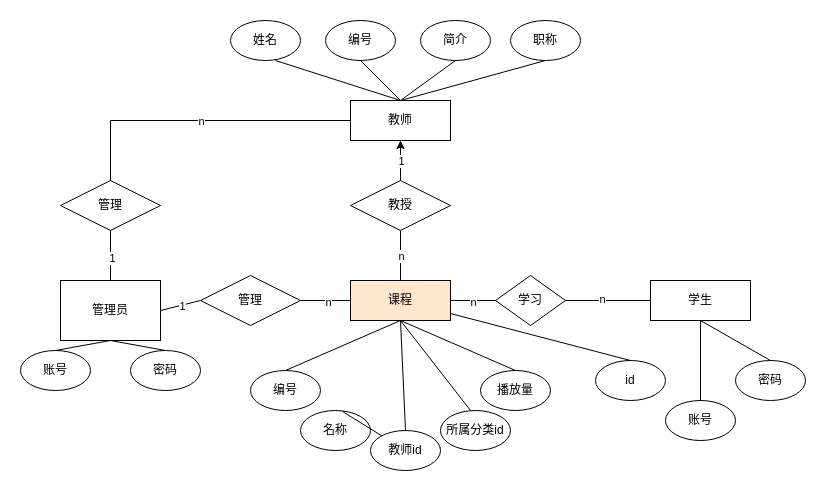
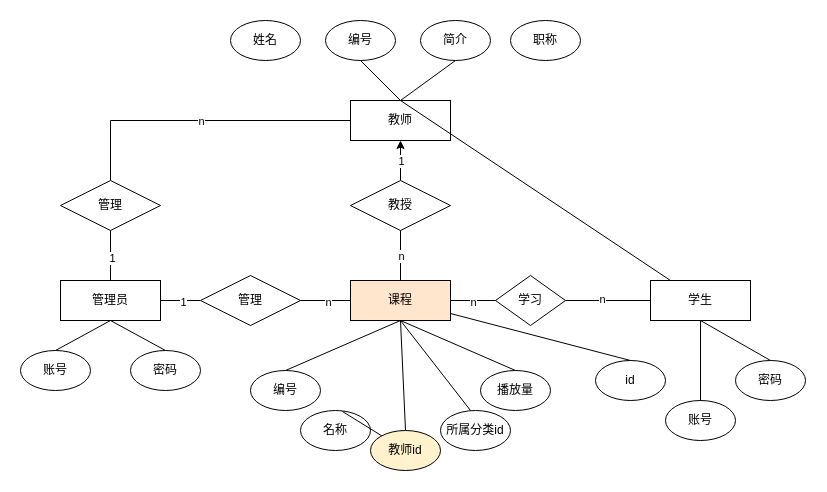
  <mxCell id="0" />
  <mxCell id="1" parent="0" />
  <mxCell id="2" value="课程" style="rounded=0;whiteSpace=wrap;html=1;fillColor=#ffe6cc;" parent="1" vertex="1"><mxGeometry x="350" y="280" width="100" height="40" as="geometry" /></mxCell>
  <mxCell id="3" value="教师" style="rounded=0;whiteSpace=wrap;html=1;" parent="1" vertex="1"><mxGeometry x="350" y="100" width="100" height="40" as="geometry" /></mxCell>
  <mxCell id="4" value="学生" style="rounded=0;whiteSpace=wrap;html=1;" parent="1" vertex="1"><mxGeometry x="650" y="280" width="100" height="40" as="geometry" /></mxCell>
- <mxCell id="5" value="管理员" style="rounded=0;whiteSpace=wrap;html=1;" parent="1" vertex="1"><mxGeometry x="60" y="280" width="100" height="60" as="geometry" /></mxCell>
+ <mxCell id="5" value="管理员" style="rounded=0;whiteSpace=wrap;html=1;" parent="1" vertex="1"><mxGeometry x="60" y="280" width="100" height="40" as="geometry" /></mxCell>
  <mxCell id="6" value="姓名" style="ellipse;whiteSpace=wrap;html=1;" parent="1" vertex="1"><mxGeometry x="230" y="20" width="70" height="40" as="geometry" /></mxCell>
  <mxCell id="7" value="编号" style="ellipse;whiteSpace=wrap;html=1;" parent="1" vertex="1"><mxGeometry x="325" y="20" width="70" height="40" as="geometry" /></mxCell>
  <mxCell id="8" value="简介" style="ellipse;whiteSpace=wrap;html=1;" parent="1" vertex="1"><mxGeometry x="420" y="20" width="70" height="40" as="geometry" /></mxCell>
  <mxCell id="9" value="职称" style="ellipse;whiteSpace=wrap;html=1;" parent="1" vertex="1"><mxGeometry x="510" y="20" width="70" height="40" as="geometry" /></mxCell>
- <mxCell id="10" value="" style="endArrow=none;html=1;rounded=0;entryX=0.643;entryY=1;entryDx=0;entryDy=0;entryPerimeter=0;exitX=0.5;exitY=0;exitDx=0;exitDy=0;" parent="1" source="3" target="6" edge="1"><mxGeometry width="50" height="50" relative="1" as="geometry"><mxPoint x="375" y="100" as="sourcePoint" /><mxPoint x="420" y="250" as="targetPoint" /></mxGeometry></mxCell>
  <mxCell id="11" value="" style="endArrow=none;html=1;rounded=0;entryX=0.5;entryY=1;entryDx=0;entryDy=0;exitX=0.5;exitY=0;exitDx=0;exitDy=0;" parent="1" source="3" target="7" edge="1"><mxGeometry width="50" height="50" relative="1" as="geometry"><mxPoint x="385" y="110" as="sourcePoint" /><mxPoint x="285" y="70" as="targetPoint" /></mxGeometry></mxCell>
  <mxCell id="12" value="" style="endArrow=none;html=1;rounded=0;entryX=0.5;entryY=1;entryDx=0;entryDy=0;" parent="1" target="8" edge="1"><mxGeometry width="50" height="50" relative="1" as="geometry"><mxPoint x="400" y="100" as="sourcePoint" /><mxPoint x="295" y="80" as="targetPoint" /></mxGeometry></mxCell>
- <mxCell id="13" value="" style="endArrow=none;html=1;rounded=0;entryX=0.5;entryY=1;entryDx=0;entryDy=0;exitX=0.5;exitY=0;exitDx=0;exitDy=0;" parent="1" source="3" target="9" edge="1"><mxGeometry width="50" height="50" relative="1" as="geometry"><mxPoint x="405" y="130" as="sourcePoint" /><mxPoint x="305" y="90" as="targetPoint" /></mxGeometry></mxCell>
+ <mxCell id="13" value="" style="endArrow=none;html=1;rounded=0;exitX=0.5;exitY=0;exitDx=0;exitDy=0;" parent="1" source="3" target="4" edge="1"><mxGeometry width="50" height="50" relative="1" as="geometry"><mxPoint x="405" y="130" as="sourcePoint" /><mxPoint x="305" y="90" as="targetPoint" /></mxGeometry></mxCell>
  <mxCell id="14" value="教授" style="rhombus;whiteSpace=wrap;html=1;" parent="1" vertex="1"><mxGeometry x="350" y="180" width="100" height="50" as="geometry" /></mxCell>
  <mxCell id="15" value="" style="endArrow=classic;html=1;rounded=0;entryX=0.5;entryY=1;entryDx=0;entryDy=0;exitX=0.5;exitY=0;exitDx=0;exitDy=0;" parent="1" source="14" target="3" edge="1"><mxGeometry width="50" height="50" relative="1" as="geometry"><mxPoint x="370" y="300" as="sourcePoint" /><mxPoint x="420" y="250" as="targetPoint" /></mxGeometry></mxCell>
  <mxCell id="16" value="1" style="edgeLabel;html=1;align=center;verticalAlign=middle;resizable=0;points=[];" parent="15" vertex="1" connectable="0"><mxGeometry relative="1" as="geometry"><mxPoint as="offset" /></mxGeometry></mxCell>
  <mxCell id="17" value="" style="endArrow=none;html=1;rounded=0;entryX=0.5;entryY=1;entryDx=0;entryDy=0;exitX=0.5;exitY=0;exitDx=0;exitDy=0;" parent="1" source="2" target="14" edge="1"><mxGeometry width="50" height="50" relative="1" as="geometry"><mxPoint x="410" y="190" as="sourcePoint" /><mxPoint x="410" y="150" as="targetPoint" /></mxGeometry></mxCell>
  <mxCell id="18" value="n" style="edgeLabel;html=1;align=center;verticalAlign=middle;resizable=0;points=[];" parent="17" vertex="1" connectable="0"><mxGeometry relative="1" as="geometry"><mxPoint as="offset" /></mxGeometry></mxCell>
  <mxCell id="19" value="管理" style="rhombus;whiteSpace=wrap;html=1;" parent="1" vertex="1"><mxGeometry x="60" y="180" width="100" height="50" as="geometry" /></mxCell>
  <mxCell id="20" value="账号" style="ellipse;whiteSpace=wrap;html=1;" parent="1" vertex="1"><mxGeometry x="20" y="350" width="70" height="40" as="geometry" /></mxCell>
  <mxCell id="21" value="密码" style="ellipse;whiteSpace=wrap;html=1;" parent="1" vertex="1"><mxGeometry x="130" y="350" width="70" height="40" as="geometry" /></mxCell>
  <mxCell id="22" value="" style="endArrow=none;html=1;rounded=0;entryX=0.5;entryY=1;entryDx=0;entryDy=0;exitX=0.5;exitY=0;exitDx=0;exitDy=0;" parent="1" source="20" target="5" edge="1"><mxGeometry width="50" height="50" relative="1" as="geometry"><mxPoint x="370" y="300" as="sourcePoint" /><mxPoint x="420" y="250" as="targetPoint" /></mxGeometry></mxCell>
  <mxCell id="23" value="" style="endArrow=none;html=1;rounded=0;entryX=0.5;entryY=1;entryDx=0;entryDy=0;exitX=0.5;exitY=0;exitDx=0;exitDy=0;" parent="1" source="21" target="5" edge="1"><mxGeometry width="50" height="50" relative="1" as="geometry"><mxPoint x="65" y="360" as="sourcePoint" /><mxPoint x="120" y="330" as="targetPoint" /></mxGeometry></mxCell>
  <mxCell id="24" value="" style="endArrow=none;html=1;rounded=0;entryX=0.5;entryY=1;entryDx=0;entryDy=0;exitX=0.5;exitY=0;exitDx=0;exitDy=0;" parent="1" source="5" target="19" edge="1"><mxGeometry width="50" height="50" relative="1" as="geometry"><mxPoint x="370" y="300" as="sourcePoint" /><mxPoint x="420" y="250" as="targetPoint" /></mxGeometry></mxCell>
  <mxCell id="25" value="1" style="edgeLabel;html=1;align=center;verticalAlign=middle;resizable=0;points=[];" parent="24" vertex="1" connectable="0"><mxGeometry x="-0.08" y="-1" relative="1" as="geometry"><mxPoint as="offset" /></mxGeometry></mxCell>
  <mxCell id="26" value="" style="endArrow=none;html=1;rounded=0;entryX=0;entryY=0.5;entryDx=0;entryDy=0;exitX=0.5;exitY=0;exitDx=0;exitDy=0;" parent="1" source="19" target="3" edge="1"><mxGeometry width="50" height="50" relative="1" as="geometry"><mxPoint x="410" y="290" as="sourcePoint" /><mxPoint x="410" y="240" as="targetPoint" /><Array as="points"><mxPoint x="110" y="120" /></Array></mxGeometry></mxCell>
  <mxCell id="27" value="n" style="edgeLabel;html=1;align=center;verticalAlign=middle;resizable=0;points=[];" parent="26" vertex="1" connectable="0"><mxGeometry relative="1" as="geometry"><mxPoint as="offset" /></mxGeometry></mxCell>
  <mxCell id="28" value="管理" style="rhombus;whiteSpace=wrap;html=1;" parent="1" vertex="1"><mxGeometry x="200" y="275" width="100" height="50" as="geometry" /></mxCell>
  <mxCell id="29" value="" style="endArrow=none;html=1;rounded=0;entryX=1;entryY=0.5;entryDx=0;entryDy=0;exitX=0;exitY=0.5;exitDx=0;exitDy=0;" parent="1" source="28" target="5" edge="1"><mxGeometry width="50" height="50" relative="1" as="geometry"><mxPoint x="370" y="300" as="sourcePoint" /><mxPoint x="420" y="250" as="targetPoint" /></mxGeometry></mxCell>
  <mxCell id="30" value="1" style="edgeLabel;html=1;align=center;verticalAlign=middle;resizable=0;points=[];" parent="29" vertex="1" connectable="0"><mxGeometry x="-0.1" y="1" relative="1" as="geometry"><mxPoint as="offset" /></mxGeometry></mxCell>
  <mxCell id="31" value="" style="endArrow=none;html=1;rounded=0;entryX=1;entryY=0.5;entryDx=0;entryDy=0;exitX=0;exitY=0.5;exitDx=0;exitDy=0;" parent="1" source="2" target="28" edge="1"><mxGeometry width="50" height="50" relative="1" as="geometry"><mxPoint x="210" y="310" as="sourcePoint" /><mxPoint x="170" y="310" as="targetPoint" /></mxGeometry></mxCell>
  <mxCell id="32" value="n" style="edgeLabel;html=1;align=center;verticalAlign=middle;resizable=0;points=[];" parent="31" vertex="1" connectable="0"><mxGeometry x="-0.1" y="1" relative="1" as="geometry"><mxPoint as="offset" /></mxGeometry></mxCell>
  <mxCell id="33" value="编号" style="ellipse;whiteSpace=wrap;html=1;" parent="1" vertex="1"><mxGeometry x="250" y="370" width="70" height="40" as="geometry" /></mxCell>
  <mxCell id="34" value="名称" style="ellipse;whiteSpace=wrap;html=1;" parent="1" vertex="1"><mxGeometry x="300" y="410" width="70" height="40" as="geometry" /></mxCell>
- <mxCell id="35" value="教师id" style="ellipse;whiteSpace=wrap;html=1;" parent="1" vertex="1"><mxGeometry x="370" y="430" width="70" height="40" as="geometry" /></mxCell>
+ <mxCell id="35" value="教师id" style="ellipse;whiteSpace=wrap;html=1;fillColor=#fff2cc;" parent="1" vertex="1"><mxGeometry x="370" y="430" width="70" height="40" as="geometry" /></mxCell>
  <mxCell id="36" value="所属分类id" style="ellipse;whiteSpace=wrap;html=1;" parent="1" vertex="1"><mxGeometry x="440" y="410" width="70" height="40" as="geometry" /></mxCell>
  <mxCell id="37" value="播放量" style="ellipse;whiteSpace=wrap;html=1;" parent="1" vertex="1"><mxGeometry x="480" y="370" width="70" height="40" as="geometry" /></mxCell>
  <mxCell id="38" value="" style="endArrow=none;html=1;rounded=0;exitX=0.5;exitY=0;exitDx=0;exitDy=0;entryX=0.5;entryY=1;entryDx=0;entryDy=0;" parent="1" source="33" target="2" edge="1"><mxGeometry width="50" height="50" relative="1" as="geometry"><mxPoint x="370" y="300" as="sourcePoint" /><mxPoint x="420" y="250" as="targetPoint" /></mxGeometry></mxCell>
  <mxCell id="39" value="" style="endArrow=none;html=1;rounded=0;exitX=0.6;exitY=0.025;exitDx=0;exitDy=0;exitPerimeter=0;" parent="1" source="34" target="35" edge="1"><mxGeometry width="50" height="50" relative="1" as="geometry"><mxPoint x="370" y="300" as="sourcePoint" /><mxPoint x="420" y="250" as="targetPoint" /></mxGeometry></mxCell>
  <mxCell id="40" value="" style="endArrow=none;html=1;rounded=0;exitX=0.5;exitY=0;exitDx=0;exitDy=0;entryX=0.5;entryY=1;entryDx=0;entryDy=0;" parent="1" source="35" target="2" edge="1"><mxGeometry width="50" height="50" relative="1" as="geometry"><mxPoint x="370" y="300" as="sourcePoint" /><mxPoint x="420" y="250" as="targetPoint" /></mxGeometry></mxCell>
  <mxCell id="41" value="" style="endArrow=none;html=1;rounded=0;exitX=0.429;exitY=0;exitDx=0;exitDy=0;exitPerimeter=0;entryX=0.5;entryY=1;entryDx=0;entryDy=0;" parent="1" source="36" target="2" edge="1"><mxGeometry width="50" height="50" relative="1" as="geometry"><mxPoint x="370" y="300" as="sourcePoint" /><mxPoint x="420" y="250" as="targetPoint" /></mxGeometry></mxCell>
  <mxCell id="42" value="" style="endArrow=none;html=1;rounded=0;entryX=0.5;entryY=0;entryDx=0;entryDy=0;" parent="1" target="37" edge="1"><mxGeometry width="50" height="50" relative="1" as="geometry"><mxPoint x="400" y="320" as="sourcePoint" /><mxPoint x="502" y="367" as="targetPoint" /></mxGeometry></mxCell>
  <mxCell id="43" value="学习" style="rhombus;whiteSpace=wrap;html=1;" parent="1" vertex="1"><mxGeometry x="495" y="275" width="70" height="50" as="geometry" /></mxCell>
  <mxCell id="44" value="id" style="ellipse;whiteSpace=wrap;html=1;" parent="1" vertex="1"><mxGeometry x="595" y="360" width="70" height="40" as="geometry" /></mxCell>
  <mxCell id="45" value="账号" style="ellipse;whiteSpace=wrap;html=1;" parent="1" vertex="1"><mxGeometry x="665" y="400" width="70" height="40" as="geometry" /></mxCell>
  <mxCell id="46" value="密码" style="ellipse;whiteSpace=wrap;html=1;" parent="1" vertex="1"><mxGeometry x="735" y="360" width="70" height="40" as="geometry" /></mxCell>
  <mxCell id="47" value="" style="endArrow=none;html=1;rounded=0;exitX=0.5;exitY=0;exitDx=0;exitDy=0;" parent="1" source="44" target="2" edge="1"><mxGeometry width="50" height="50" relative="1" as="geometry"><mxPoint x="370" y="310" as="sourcePoint" /><mxPoint x="420" y="260" as="targetPoint" /></mxGeometry></mxCell>
  <mxCell id="48" value="" style="endArrow=none;html=1;rounded=0;entryX=0.5;entryY=1;entryDx=0;entryDy=0;exitX=0.5;exitY=0;exitDx=0;exitDy=0;" parent="1" source="45" target="4" edge="1"><mxGeometry width="50" height="50" relative="1" as="geometry"><mxPoint x="640" y="370" as="sourcePoint" /><mxPoint x="710" y="330" as="targetPoint" /></mxGeometry></mxCell>
  <mxCell id="49" value="" style="endArrow=none;html=1;rounded=0;exitX=0.5;exitY=0;exitDx=0;exitDy=0;" parent="1" source="46" edge="1"><mxGeometry width="50" height="50" relative="1" as="geometry"><mxPoint x="650" y="380" as="sourcePoint" /><mxPoint x="700" y="320" as="targetPoint" /></mxGeometry></mxCell>
  <mxCell id="50" value="" style="endArrow=none;html=1;rounded=0;entryX=0;entryY=0.5;entryDx=0;entryDy=0;" parent="1" target="43" edge="1"><mxGeometry width="50" height="50" relative="1" as="geometry"><mxPoint x="450" y="300" as="sourcePoint" /><mxPoint x="420" y="260" as="targetPoint" /></mxGeometry></mxCell>
  <mxCell id="51" value="n" style="edgeLabel;html=1;align=center;verticalAlign=middle;resizable=0;points=[];" parent="50" vertex="1" connectable="0"><mxGeometry x="-0.022" y="-1" relative="1" as="geometry"><mxPoint as="offset" /></mxGeometry></mxCell>
  <mxCell id="52" value="" style="endArrow=none;html=1;rounded=0;entryX=0;entryY=0.5;entryDx=0;entryDy=0;exitX=1;exitY=0.5;exitDx=0;exitDy=0;" parent="1" source="43" target="4" edge="1"><mxGeometry width="50" height="50" relative="1" as="geometry"><mxPoint x="660" y="390" as="sourcePoint" /><mxPoint x="730" y="350" as="targetPoint" /></mxGeometry></mxCell>
  <mxCell id="53" value="n" style="edgeLabel;html=1;align=center;verticalAlign=middle;resizable=0;points=[];" parent="52" vertex="1" connectable="0"><mxGeometry x="-0.164" y="2" relative="1" as="geometry"><mxPoint as="offset" /></mxGeometry></mxCell>
